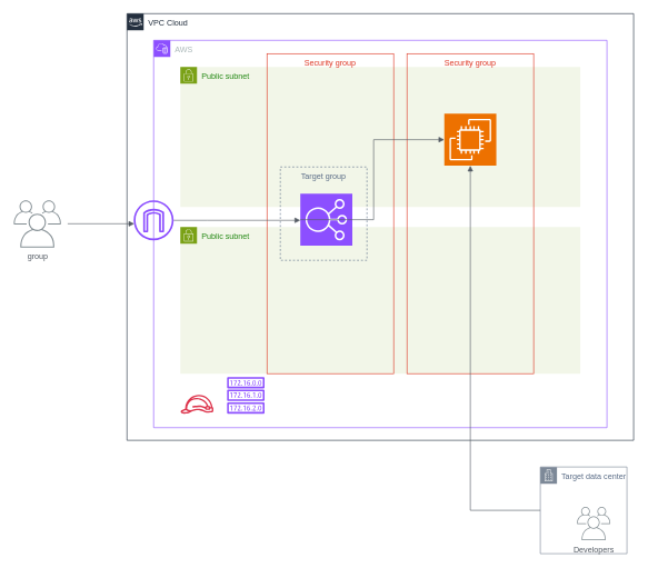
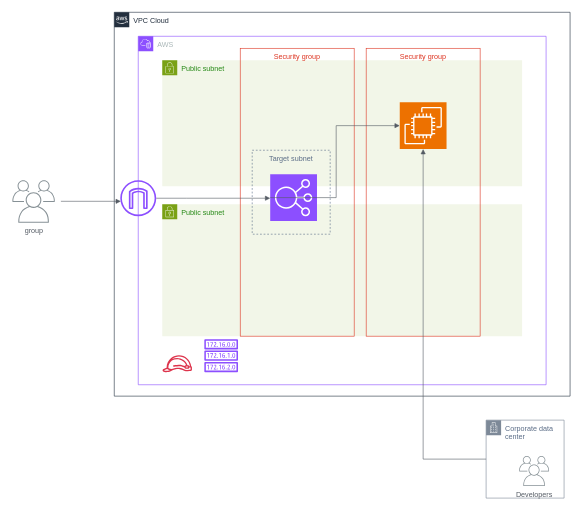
  <mxCell id="0" />
  <mxCell id="1" parent="0" />
  <mxCell id="2" value="Public subnet" style="points=[[0,0],[0.25,0],[0.5,0],[0.75,0],[1,0],[1,0.25],[1,0.5],[1,0.75],[1,1],[0.75,1],[0.5,1],[0.25,1],[0,1],[0,0.75],[0,0.5],[0,0.25]];outlineConnect=0;gradientColor=none;html=1;whiteSpace=wrap;fontSize=12;fontStyle=0;container=1;pointerEvents=0;collapsible=0;recursiveResize=0;shape=mxgraph.aws4.group;grIcon=mxgraph.aws4.group_security_group;grStroke=0;strokeColor=#7AA116;fillColor=#F2F6E8;verticalAlign=top;align=left;spacingLeft=30;fontColor=#248814;dashed=0;" parent="1" vertex="1"><mxGeometry x="270" y="100" width="600" height="210" as="geometry" /></mxCell>
  <mxCell id="3" value="VPC Cloud" style="points=[[0,0],[0.25,0],[0.5,0],[0.75,0],[1,0],[1,0.25],[1,0.5],[1,0.75],[1,1],[0.75,1],[0.5,1],[0.25,1],[0,1],[0,0.75],[0,0.5],[0,0.25]];outlineConnect=0;gradientColor=none;html=1;whiteSpace=wrap;fontSize=12;fontStyle=0;container=1;pointerEvents=0;collapsible=0;recursiveResize=0;shape=mxgraph.aws4.group;grIcon=mxgraph.aws4.group_aws_cloud_alt;strokeColor=#232F3E;fillColor=none;verticalAlign=top;align=left;spacingLeft=30;fontColor=#232F3E;dashed=0;" parent="1" vertex="1"><mxGeometry x="190" y="20" width="760" height="640" as="geometry" /></mxCell>
  <mxCell id="4" value="AWS" style="points=[[0,0],[0.25,0],[0.5,0],[0.75,0],[1,0],[1,0.25],[1,0.5],[1,0.75],[1,1],[0.75,1],[0.5,1],[0.25,1],[0,1],[0,0.75],[0,0.5],[0,0.25]];outlineConnect=0;gradientColor=none;html=1;whiteSpace=wrap;fontSize=12;fontStyle=0;container=1;pointerEvents=0;collapsible=0;recursiveResize=0;shape=mxgraph.aws4.group;grIcon=mxgraph.aws4.group_vpc2;strokeColor=#8C4FFF;fillColor=none;verticalAlign=top;align=left;spacingLeft=30;fontColor=#AAB7B8;dashed=0;" parent="3" vertex="1"><mxGeometry x="40" y="40" width="680" height="581" as="geometry" /></mxCell>
  <mxCell id="5" value="Public subnet" style="points=[[0,0],[0.25,0],[0.5,0],[0.75,0],[1,0],[1,0.25],[1,0.5],[1,0.75],[1,1],[0.75,1],[0.5,1],[0.25,1],[0,1],[0,0.75],[0,0.5],[0,0.25]];outlineConnect=0;gradientColor=none;html=1;whiteSpace=wrap;fontSize=12;fontStyle=0;container=1;pointerEvents=0;collapsible=0;recursiveResize=0;shape=mxgraph.aws4.group;grIcon=mxgraph.aws4.group_security_group;grStroke=0;strokeColor=#7AA116;fillColor=#F2F6E8;verticalAlign=top;align=left;spacingLeft=30;fontColor=#248814;dashed=0;" vertex="1" parent="4"><mxGeometry x="40" y="280" width="600" height="220" as="geometry" /></mxCell>
  <mxCell id="6" value="Security group" style="fillColor=none;strokeColor=#DD3522;verticalAlign=top;fontStyle=0;fontColor=#DD3522;whiteSpace=wrap;html=1;" parent="5" vertex="1"><mxGeometry x="340" y="-260" width="190" height="480" as="geometry" /></mxCell>
  <mxCell id="7" value="" style="sketch=0;points=[[0,0,0],[0.25,0,0],[0.5,0,0],[0.75,0,0],[1,0,0],[0,1,0],[0.25,1,0],[0.5,1,0],[0.75,1,0],[1,1,0],[0,0.25,0],[0,0.5,0],[0,0.75,0],[1,0.25,0],[1,0.5,0],[1,0.75,0]];outlineConnect=0;fontColor=#232F3E;fillColor=#ED7100;strokeColor=#ffffff;dashed=0;verticalLabelPosition=bottom;verticalAlign=top;align=center;html=1;fontSize=12;fontStyle=0;aspect=fixed;shape=mxgraph.aws4.resourceIcon;resIcon=mxgraph.aws4.ec2;" parent="5" vertex="1"><mxGeometry x="396" y="-170" width="78" height="78" as="geometry" /></mxCell>
  <mxCell id="8" value="" style="sketch=0;outlineConnect=0;fontColor=#232F3E;gradientColor=none;fillColor=#DD344C;strokeColor=none;dashed=0;verticalLabelPosition=bottom;verticalAlign=top;align=center;html=1;fontSize=12;fontStyle=0;aspect=fixed;pointerEvents=1;shape=mxgraph.aws4.role;" parent="4" vertex="1"><mxGeometry x="40" y="531.79" width="50" height="28.21" as="geometry" /></mxCell>
  <mxCell id="9" value="" style="sketch=0;outlineConnect=0;fontColor=#232F3E;gradientColor=none;fillColor=#8C4FFF;strokeColor=none;dashed=0;verticalLabelPosition=bottom;verticalAlign=top;align=center;html=1;fontSize=12;fontStyle=0;aspect=fixed;pointerEvents=1;shape=mxgraph.aws4.route_table;" vertex="1" parent="4"><mxGeometry x="110" y="505" width="56.45" height="55" as="geometry" /></mxCell>
  <mxCell id="10" value="Security group" style="fillColor=none;strokeColor=#DD3522;verticalAlign=top;fontStyle=0;fontColor=#DD3522;whiteSpace=wrap;html=1;" vertex="1" parent="4"><mxGeometry x="170" y="20" width="190" height="480" as="geometry" /></mxCell>
  <mxCell id="11" value="" style="edgeStyle=orthogonalEdgeStyle;html=1;endArrow=block;elbow=vertical;startArrow=none;endFill=1;strokeColor=#545B64;rounded=0;entryX=0;entryY=0.5;entryDx=0;entryDy=0;entryPerimeter=0;" parent="4" edge="1"><mxGeometry width="100" relative="1" as="geometry"><mxPoint x="30" y="270.034" as="sourcePoint" /><mxPoint x="220" y="270" as="targetPoint" /><Array as="points"><mxPoint x="80" y="270" /><mxPoint x="80" y="270" /></Array></mxGeometry></mxCell>
  <mxCell id="12" value="" style="sketch=0;points=[[0,0,0],[0.25,0,0],[0.5,0,0],[0.75,0,0],[1,0,0],[0,1,0],[0.25,1,0],[0.5,1,0],[0.75,1,0],[1,1,0],[0,0.25,0],[0,0.5,0],[0,0.75,0],[1,0.25,0],[1,0.5,0],[1,0.75,0]];outlineConnect=0;fontColor=#232F3E;fillColor=#8C4FFF;strokeColor=#ffffff;dashed=0;verticalLabelPosition=bottom;verticalAlign=top;align=center;html=1;fontSize=12;fontStyle=0;aspect=fixed;shape=mxgraph.aws4.resourceIcon;resIcon=mxgraph.aws4.elastic_load_balancing;" vertex="1" parent="4"><mxGeometry x="220" y="230" width="78" height="78" as="geometry" /></mxCell>
  <mxCell id="13" value="" style="edgeStyle=orthogonalEdgeStyle;html=1;endArrow=block;elbow=vertical;startArrow=none;endFill=1;strokeColor=#545B64;rounded=0;entryX=0;entryY=0.5;entryDx=0;entryDy=0;entryPerimeter=0;exitX=0;exitY=0.5;exitDx=0;exitDy=0;" parent="4" source="12" target="7" edge="1"><mxGeometry width="100" relative="1" as="geometry"><mxPoint x="240" y="530" as="sourcePoint" /><mxPoint x="239.38" y="240" as="targetPoint" /><Array as="points"><mxPoint x="330" y="269" /><mxPoint x="330" y="149" /></Array></mxGeometry></mxCell>
  <mxCell id="14" value="" style="sketch=0;outlineConnect=0;fontColor=#232F3E;gradientColor=none;fillColor=#8C4FFF;strokeColor=none;dashed=0;verticalLabelPosition=bottom;verticalAlign=top;align=center;html=1;fontSize=12;fontStyle=0;aspect=fixed;pointerEvents=1;shape=mxgraph.aws4.internet_gateway;" parent="3" vertex="1"><mxGeometry x="10" y="280" width="60" height="60" as="geometry" /></mxCell>
- <mxCell id="15" value="Target data center" style="points=[[0,0],[0.25,0],[0.5,0],[0.75,0],[1,0],[1,0.25],[1,0.5],[1,0.75],[1,1],[0.75,1],[0.5,1],[0.25,1],[0,1],[0,0.75],[0,0.5],[0,0.25]];outlineConnect=0;gradientColor=none;html=1;whiteSpace=wrap;fontSize=12;fontStyle=0;container=1;pointerEvents=0;collapsible=0;recursiveResize=0;shape=mxgraph.aws4.group;grIcon=mxgraph.aws4.group_corporate_data_center;strokeColor=#7D8998;fillColor=none;verticalAlign=top;align=left;spacingLeft=30;fontColor=#5A6C86;dashed=0;" parent="1" vertex="1"><mxGeometry x="810" y="700" width="130" height="130" as="geometry" /></mxCell>
+ <mxCell id="15" value="Corporate data center" style="points=[[0,0],[0.25,0],[0.5,0],[0.75,0],[1,0],[1,0.25],[1,0.5],[1,0.75],[1,1],[0.75,1],[0.5,1],[0.25,1],[0,1],[0,0.75],[0,0.5],[0,0.25]];outlineConnect=0;gradientColor=none;html=1;whiteSpace=wrap;fontSize=12;fontStyle=0;container=1;pointerEvents=0;collapsible=0;recursiveResize=0;shape=mxgraph.aws4.group;grIcon=mxgraph.aws4.group_corporate_data_center;strokeColor=#7D8998;fillColor=none;verticalAlign=top;align=left;spacingLeft=30;fontColor=#5A6C86;dashed=0;" parent="1" vertex="1"><mxGeometry x="810" y="700" width="130" height="130" as="geometry" /></mxCell>
  <mxCell id="16" value="Developers" style="sketch=0;outlineConnect=0;gradientColor=none;fontColor=#545B64;strokeColor=none;fillColor=#879196;dashed=0;verticalLabelPosition=bottom;verticalAlign=top;align=center;html=1;fontSize=12;fontStyle=0;aspect=fixed;shape=mxgraph.aws4.illustration_users;pointerEvents=1" parent="15" vertex="1"><mxGeometry x="55" y="60" width="50" height="50" as="geometry" /></mxCell>
  <mxCell id="17" value="group" style="sketch=0;outlineConnect=0;gradientColor=none;fontColor=#545B64;strokeColor=none;fillColor=#879196;dashed=0;verticalLabelPosition=bottom;verticalAlign=top;align=center;html=1;fontSize=12;fontStyle=0;aspect=fixed;shape=mxgraph.aws4.illustration_users;pointerEvents=1" parent="1" vertex="1"><mxGeometry x="20" y="300" width="71" height="71" as="geometry" /></mxCell>
  <mxCell id="18" value="" style="edgeStyle=orthogonalEdgeStyle;html=1;endArrow=block;elbow=vertical;startArrow=none;endFill=1;strokeColor=#545B64;rounded=0;" parent="1" edge="1"><mxGeometry width="100" relative="1" as="geometry"><mxPoint x="101" y="335.14" as="sourcePoint" /><mxPoint x="201" y="335.14" as="targetPoint" /></mxGeometry></mxCell>
  <mxCell id="19" value="" style="edgeStyle=orthogonalEdgeStyle;html=1;endArrow=block;elbow=vertical;startArrow=none;endFill=1;strokeColor=#545B64;rounded=0;entryX=0.5;entryY=1;entryDx=0;entryDy=0;entryPerimeter=0;exitX=0;exitY=0.5;exitDx=0;exitDy=0;" edge="1" parent="1" source="15" target="7"><mxGeometry width="100" relative="1" as="geometry"><mxPoint x="650" y="765" as="sourcePoint" /><mxPoint x="705" y="248" as="targetPoint" /><Array as="points"><mxPoint x="705" y="765" /></Array></mxGeometry></mxCell>
- <mxCell id="20" value="Target group" style="fillColor=none;strokeColor=#5A6C86;dashed=1;verticalAlign=top;fontStyle=0;fontColor=#5A6C86;whiteSpace=wrap;html=1;" vertex="1" parent="1"><mxGeometry x="420" y="250" width="130" height="140" as="geometry" /></mxCell>
+ <mxCell id="20" value="Target subnet" style="fillColor=none;strokeColor=#5A6C86;dashed=1;verticalAlign=top;fontStyle=0;fontColor=#5A6C86;whiteSpace=wrap;html=1;" vertex="1" parent="1"><mxGeometry x="420" y="250" width="130" height="140" as="geometry" /></mxCell>
